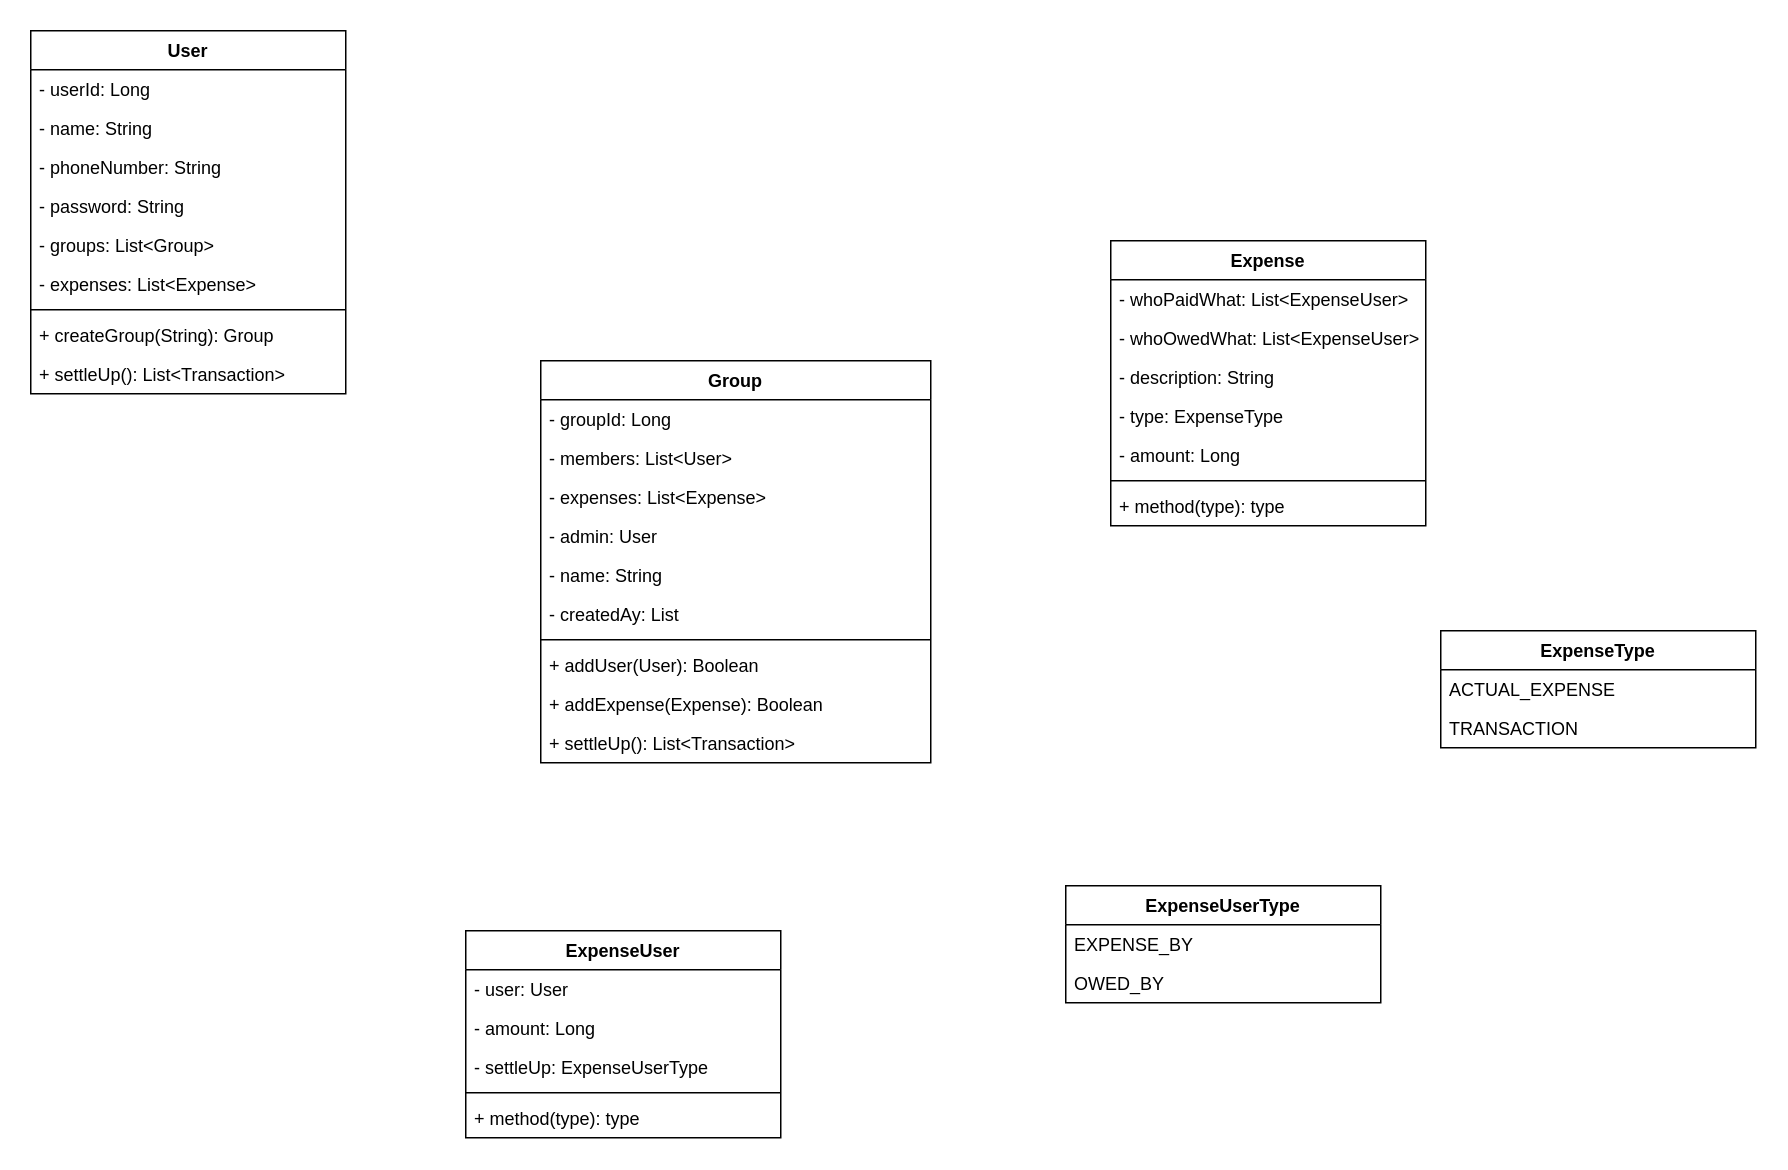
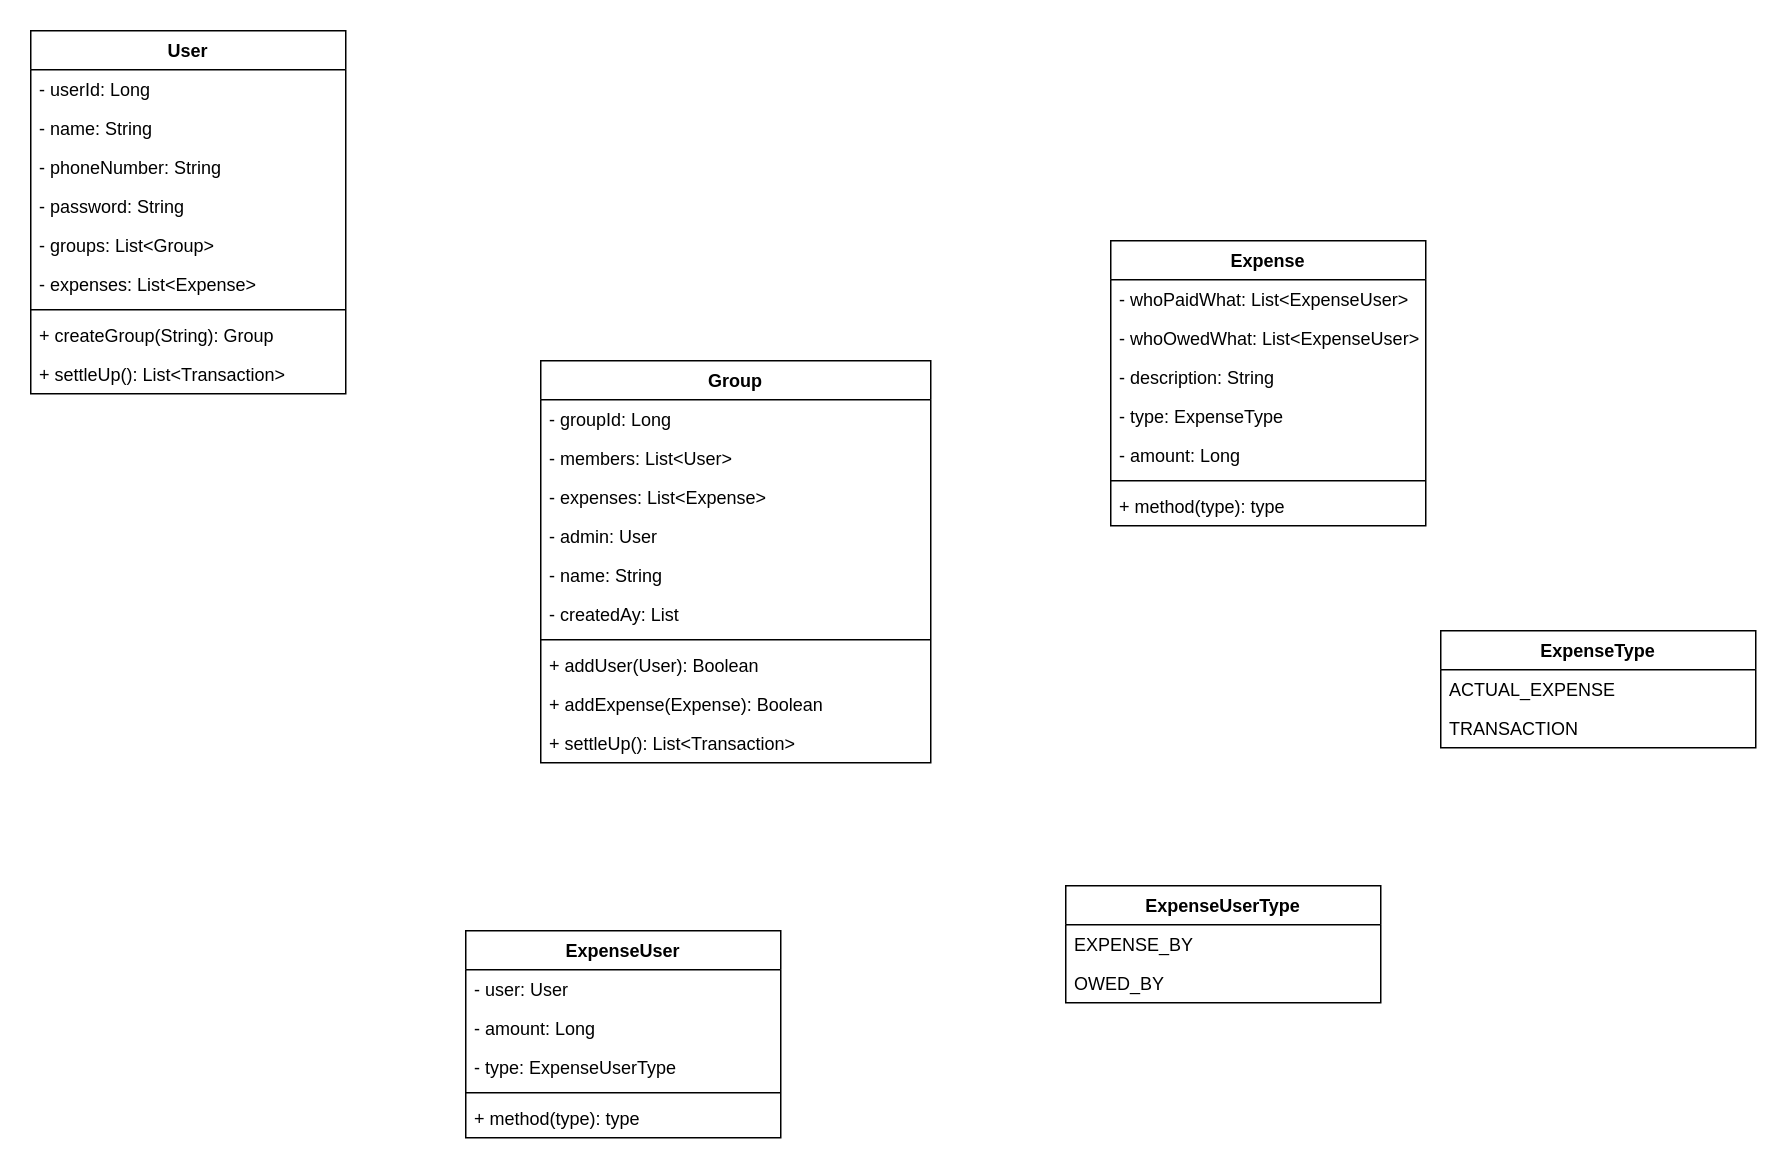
  <mxCell id="0" />
  <mxCell id="1" parent="0" />
  <mxCell id="2" value="User" style="swimlane;fontStyle=1;align=center;verticalAlign=top;childLayout=stackLayout;horizontal=1;startSize=26;horizontalStack=0;resizeParent=1;resizeParentMax=0;resizeLast=0;collapsible=1;marginBottom=0;" vertex="1" parent="1"><mxGeometry x="20" y="20" width="210" height="242" as="geometry" /></mxCell>
  <mxCell id="3" value="- userId: Long" style="text;strokeColor=none;fillColor=none;align=left;verticalAlign=top;spacingLeft=4;spacingRight=4;overflow=hidden;rotatable=0;points=[[0,0.5],[1,0.5]];portConstraint=eastwest;" vertex="1" parent="2"><mxGeometry y="26" width="210" height="26" as="geometry" /></mxCell>
  <mxCell id="4" value="- name: String" style="text;strokeColor=none;fillColor=none;align=left;verticalAlign=top;spacingLeft=4;spacingRight=4;overflow=hidden;rotatable=0;points=[[0,0.5],[1,0.5]];portConstraint=eastwest;" vertex="1" parent="2"><mxGeometry y="52" width="210" height="26" as="geometry" /></mxCell>
  <mxCell id="5" value="- phoneNumber: String" style="text;strokeColor=none;fillColor=none;align=left;verticalAlign=top;spacingLeft=4;spacingRight=4;overflow=hidden;rotatable=0;points=[[0,0.5],[1,0.5]];portConstraint=eastwest;" vertex="1" parent="2"><mxGeometry y="78" width="210" height="26" as="geometry" /></mxCell>
  <mxCell id="6" value="- password: String" style="text;strokeColor=none;fillColor=none;align=left;verticalAlign=top;spacingLeft=4;spacingRight=4;overflow=hidden;rotatable=0;points=[[0,0.5],[1,0.5]];portConstraint=eastwest;" vertex="1" parent="2"><mxGeometry y="104" width="210" height="26" as="geometry" /></mxCell>
  <mxCell id="7" value="- groups: List&lt;Group&gt;" style="text;strokeColor=none;fillColor=none;align=left;verticalAlign=top;spacingLeft=4;spacingRight=4;overflow=hidden;rotatable=0;points=[[0,0.5],[1,0.5]];portConstraint=eastwest;" vertex="1" parent="2"><mxGeometry y="130" width="210" height="26" as="geometry" /></mxCell>
  <mxCell id="8" value="- expenses: List&lt;Expense&gt;" style="text;strokeColor=none;fillColor=none;align=left;verticalAlign=top;spacingLeft=4;spacingRight=4;overflow=hidden;rotatable=0;points=[[0,0.5],[1,0.5]];portConstraint=eastwest;" vertex="1" parent="2"><mxGeometry y="156" width="210" height="26" as="geometry" /></mxCell>
  <mxCell id="9" value="" style="line;strokeWidth=1;fillColor=none;align=left;verticalAlign=middle;spacingTop=-1;spacingLeft=3;spacingRight=3;rotatable=0;labelPosition=right;points=[];portConstraint=eastwest;strokeColor=inherit;" vertex="1" parent="2"><mxGeometry y="182" width="210" height="8" as="geometry" /></mxCell>
  <mxCell id="10" value="+ createGroup(String): Group" style="text;strokeColor=none;fillColor=none;align=left;verticalAlign=top;spacingLeft=4;spacingRight=4;overflow=hidden;rotatable=0;points=[[0,0.5],[1,0.5]];portConstraint=eastwest;" vertex="1" parent="2"><mxGeometry y="190" width="210" height="26" as="geometry" /></mxCell>
  <mxCell id="11" value="+ settleUp(): List&lt;Transaction&gt;" style="text;strokeColor=none;fillColor=none;align=left;verticalAlign=top;spacingLeft=4;spacingRight=4;overflow=hidden;rotatable=0;points=[[0,0.5],[1,0.5]];portConstraint=eastwest;" vertex="1" parent="2"><mxGeometry y="216" width="210" height="26" as="geometry" /></mxCell>
  <mxCell id="12" value="Group" style="swimlane;fontStyle=1;align=center;verticalAlign=top;childLayout=stackLayout;horizontal=1;startSize=26;horizontalStack=0;resizeParent=1;resizeParentMax=0;resizeLast=0;collapsible=1;marginBottom=0;" vertex="1" parent="1"><mxGeometry x="360" y="240" width="260" height="268" as="geometry" /></mxCell>
  <mxCell id="13" value="- groupId: Long" style="text;strokeColor=none;fillColor=none;align=left;verticalAlign=top;spacingLeft=4;spacingRight=4;overflow=hidden;rotatable=0;points=[[0,0.5],[1,0.5]];portConstraint=eastwest;" vertex="1" parent="12"><mxGeometry y="26" width="260" height="26" as="geometry" /></mxCell>
  <mxCell id="14" value="- members: List&lt;User&gt;" style="text;strokeColor=none;fillColor=none;align=left;verticalAlign=top;spacingLeft=4;spacingRight=4;overflow=hidden;rotatable=0;points=[[0,0.5],[1,0.5]];portConstraint=eastwest;" vertex="1" parent="12"><mxGeometry y="52" width="260" height="26" as="geometry" /></mxCell>
  <mxCell id="15" value="- expenses: List&lt;Expense&gt;" style="text;strokeColor=none;fillColor=none;align=left;verticalAlign=top;spacingLeft=4;spacingRight=4;overflow=hidden;rotatable=0;points=[[0,0.5],[1,0.5]];portConstraint=eastwest;" vertex="1" parent="12"><mxGeometry y="78" width="260" height="26" as="geometry" /></mxCell>
  <mxCell id="16" value="- admin: User" style="text;strokeColor=none;fillColor=none;align=left;verticalAlign=top;spacingLeft=4;spacingRight=4;overflow=hidden;rotatable=0;points=[[0,0.5],[1,0.5]];portConstraint=eastwest;" vertex="1" parent="12"><mxGeometry y="104" width="260" height="26" as="geometry" /></mxCell>
  <mxCell id="17" value="- name: String" style="text;strokeColor=none;fillColor=none;align=left;verticalAlign=top;spacingLeft=4;spacingRight=4;overflow=hidden;rotatable=0;points=[[0,0.5],[1,0.5]];portConstraint=eastwest;" vertex="1" parent="12"><mxGeometry y="130" width="260" height="26" as="geometry" /></mxCell>
  <mxCell id="18" value="- createdAy: List" style="text;strokeColor=none;fillColor=none;align=left;verticalAlign=top;spacingLeft=4;spacingRight=4;overflow=hidden;rotatable=0;points=[[0,0.5],[1,0.5]];portConstraint=eastwest;" vertex="1" parent="12"><mxGeometry y="156" width="260" height="26" as="geometry" /></mxCell>
  <mxCell id="19" value="" style="line;strokeWidth=1;fillColor=none;align=left;verticalAlign=middle;spacingTop=-1;spacingLeft=3;spacingRight=3;rotatable=0;labelPosition=right;points=[];portConstraint=eastwest;strokeColor=inherit;" vertex="1" parent="12"><mxGeometry y="182" width="260" height="8" as="geometry" /></mxCell>
  <mxCell id="20" value="+ addUser(User): Boolean" style="text;strokeColor=none;fillColor=none;align=left;verticalAlign=top;spacingLeft=4;spacingRight=4;overflow=hidden;rotatable=0;points=[[0,0.5],[1,0.5]];portConstraint=eastwest;" vertex="1" parent="12"><mxGeometry y="190" width="260" height="26" as="geometry" /></mxCell>
  <mxCell id="21" value="+ addExpense(Expense): Boolean" style="text;strokeColor=none;fillColor=none;align=left;verticalAlign=top;spacingLeft=4;spacingRight=4;overflow=hidden;rotatable=0;points=[[0,0.5],[1,0.5]];portConstraint=eastwest;" vertex="1" parent="12"><mxGeometry y="216" width="260" height="26" as="geometry" /></mxCell>
  <mxCell id="22" value="+ settleUp(): List&lt;Transaction&gt;" style="text;strokeColor=none;fillColor=none;align=left;verticalAlign=top;spacingLeft=4;spacingRight=4;overflow=hidden;rotatable=0;points=[[0,0.5],[1,0.5]];portConstraint=eastwest;" vertex="1" parent="12"><mxGeometry y="242" width="260" height="26" as="geometry" /></mxCell>
  <mxCell id="23" value="Expense" style="swimlane;fontStyle=1;align=center;verticalAlign=top;childLayout=stackLayout;horizontal=1;startSize=26;horizontalStack=0;resizeParent=1;resizeParentMax=0;resizeLast=0;collapsible=1;marginBottom=0;" vertex="1" parent="1"><mxGeometry x="740" y="160" width="210" height="190" as="geometry" /></mxCell>
  <mxCell id="24" value="- whoPaidWhat: List&lt;ExpenseUser&gt;" style="text;strokeColor=none;fillColor=none;align=left;verticalAlign=top;spacingLeft=4;spacingRight=4;overflow=hidden;rotatable=0;points=[[0,0.5],[1,0.5]];portConstraint=eastwest;" vertex="1" parent="23"><mxGeometry y="26" width="210" height="26" as="geometry" /></mxCell>
  <mxCell id="25" value="- whoOwedWhat: List&lt;ExpenseUser&gt;" style="text;strokeColor=none;fillColor=none;align=left;verticalAlign=top;spacingLeft=4;spacingRight=4;overflow=hidden;rotatable=0;points=[[0,0.5],[1,0.5]];portConstraint=eastwest;" vertex="1" parent="23"><mxGeometry y="52" width="210" height="26" as="geometry" /></mxCell>
  <mxCell id="26" value="- description: String" style="text;strokeColor=none;fillColor=none;align=left;verticalAlign=top;spacingLeft=4;spacingRight=4;overflow=hidden;rotatable=0;points=[[0,0.5],[1,0.5]];portConstraint=eastwest;" vertex="1" parent="23"><mxGeometry y="78" width="210" height="26" as="geometry" /></mxCell>
  <mxCell id="27" value="- type: ExpenseType" style="text;strokeColor=none;fillColor=none;align=left;verticalAlign=top;spacingLeft=4;spacingRight=4;overflow=hidden;rotatable=0;points=[[0,0.5],[1,0.5]];portConstraint=eastwest;" vertex="1" parent="23"><mxGeometry y="104" width="210" height="26" as="geometry" /></mxCell>
  <mxCell id="28" value="- amount: Long" style="text;strokeColor=none;fillColor=none;align=left;verticalAlign=top;spacingLeft=4;spacingRight=4;overflow=hidden;rotatable=0;points=[[0,0.5],[1,0.5]];portConstraint=eastwest;" vertex="1" parent="23"><mxGeometry y="130" width="210" height="26" as="geometry" /></mxCell>
  <mxCell id="29" value="" style="line;strokeWidth=1;fillColor=none;align=left;verticalAlign=middle;spacingTop=-1;spacingLeft=3;spacingRight=3;rotatable=0;labelPosition=right;points=[];portConstraint=eastwest;strokeColor=inherit;" vertex="1" parent="23"><mxGeometry y="156" width="210" height="8" as="geometry" /></mxCell>
  <mxCell id="30" value="+ method(type): type" style="text;strokeColor=none;fillColor=none;align=left;verticalAlign=top;spacingLeft=4;spacingRight=4;overflow=hidden;rotatable=0;points=[[0,0.5],[1,0.5]];portConstraint=eastwest;" vertex="1" parent="23"><mxGeometry y="164" width="210" height="26" as="geometry" /></mxCell>
  <mxCell id="31" value="ExpenseUser" style="swimlane;fontStyle=1;align=center;verticalAlign=top;childLayout=stackLayout;horizontal=1;startSize=26;horizontalStack=0;resizeParent=1;resizeParentMax=0;resizeLast=0;collapsible=1;marginBottom=0;" vertex="1" parent="1"><mxGeometry x="310" y="620" width="210" height="138" as="geometry" /></mxCell>
  <mxCell id="32" value="- user: User" style="text;strokeColor=none;fillColor=none;align=left;verticalAlign=top;spacingLeft=4;spacingRight=4;overflow=hidden;rotatable=0;points=[[0,0.5],[1,0.5]];portConstraint=eastwest;" vertex="1" parent="31"><mxGeometry y="26" width="210" height="26" as="geometry" /></mxCell>
  <mxCell id="33" value="- amount: Long" style="text;strokeColor=none;fillColor=none;align=left;verticalAlign=top;spacingLeft=4;spacingRight=4;overflow=hidden;rotatable=0;points=[[0,0.5],[1,0.5]];portConstraint=eastwest;" vertex="1" parent="31"><mxGeometry y="52" width="210" height="26" as="geometry" /></mxCell>
- <mxCell id="34" value="- settleUp: ExpenseUserType" style="text;strokeColor=none;fillColor=none;align=left;verticalAlign=top;spacingLeft=4;spacingRight=4;overflow=hidden;rotatable=0;points=[[0,0.5],[1,0.5]];portConstraint=eastwest;" vertex="1" parent="31"><mxGeometry y="78" width="210" height="26" as="geometry" /></mxCell>
+ <mxCell id="34" value="- type: ExpenseUserType" style="text;strokeColor=none;fillColor=none;align=left;verticalAlign=top;spacingLeft=4;spacingRight=4;overflow=hidden;rotatable=0;points=[[0,0.5],[1,0.5]];portConstraint=eastwest;" vertex="1" parent="31"><mxGeometry y="78" width="210" height="26" as="geometry" /></mxCell>
  <mxCell id="35" value="" style="line;strokeWidth=1;fillColor=none;align=left;verticalAlign=middle;spacingTop=-1;spacingLeft=3;spacingRight=3;rotatable=0;labelPosition=right;points=[];portConstraint=eastwest;strokeColor=inherit;" vertex="1" parent="31"><mxGeometry y="104" width="210" height="8" as="geometry" /></mxCell>
  <mxCell id="36" value="+ method(type): type" style="text;strokeColor=none;fillColor=none;align=left;verticalAlign=top;spacingLeft=4;spacingRight=4;overflow=hidden;rotatable=0;points=[[0,0.5],[1,0.5]];portConstraint=eastwest;" vertex="1" parent="31"><mxGeometry y="112" width="210" height="26" as="geometry" /></mxCell>
  <mxCell id="37" value="ExpenseUserType" style="swimlane;fontStyle=1;align=center;verticalAlign=top;childLayout=stackLayout;horizontal=1;startSize=26;horizontalStack=0;resizeParent=1;resizeParentMax=0;resizeLast=0;collapsible=1;marginBottom=0;" vertex="1" parent="1"><mxGeometry x="710" y="590" width="210" height="78" as="geometry" /></mxCell>
  <mxCell id="38" value="EXPENSE_BY" style="text;strokeColor=none;fillColor=none;align=left;verticalAlign=top;spacingLeft=4;spacingRight=4;overflow=hidden;rotatable=0;points=[[0,0.5],[1,0.5]];portConstraint=eastwest;" vertex="1" parent="37"><mxGeometry y="26" width="210" height="26" as="geometry" /></mxCell>
  <mxCell id="39" value="OWED_BY" style="text;strokeColor=none;fillColor=none;align=left;verticalAlign=top;spacingLeft=4;spacingRight=4;overflow=hidden;rotatable=0;points=[[0,0.5],[1,0.5]];portConstraint=eastwest;" vertex="1" parent="37"><mxGeometry y="52" width="210" height="26" as="geometry" /></mxCell>
  <mxCell id="40" value="ExpenseType" style="swimlane;fontStyle=1;align=center;verticalAlign=top;childLayout=stackLayout;horizontal=1;startSize=26;horizontalStack=0;resizeParent=1;resizeParentMax=0;resizeLast=0;collapsible=1;marginBottom=0;" vertex="1" parent="1"><mxGeometry x="960" y="420" width="210" height="78" as="geometry" /></mxCell>
  <mxCell id="41" value="ACTUAL_EXPENSE" style="text;strokeColor=none;fillColor=none;align=left;verticalAlign=top;spacingLeft=4;spacingRight=4;overflow=hidden;rotatable=0;points=[[0,0.5],[1,0.5]];portConstraint=eastwest;" vertex="1" parent="40"><mxGeometry y="26" width="210" height="26" as="geometry" /></mxCell>
  <mxCell id="42" value="TRANSACTION" style="text;strokeColor=none;fillColor=none;align=left;verticalAlign=top;spacingLeft=4;spacingRight=4;overflow=hidden;rotatable=0;points=[[0,0.5],[1,0.5]];portConstraint=eastwest;" vertex="1" parent="40"><mxGeometry y="52" width="210" height="26" as="geometry" /></mxCell>
